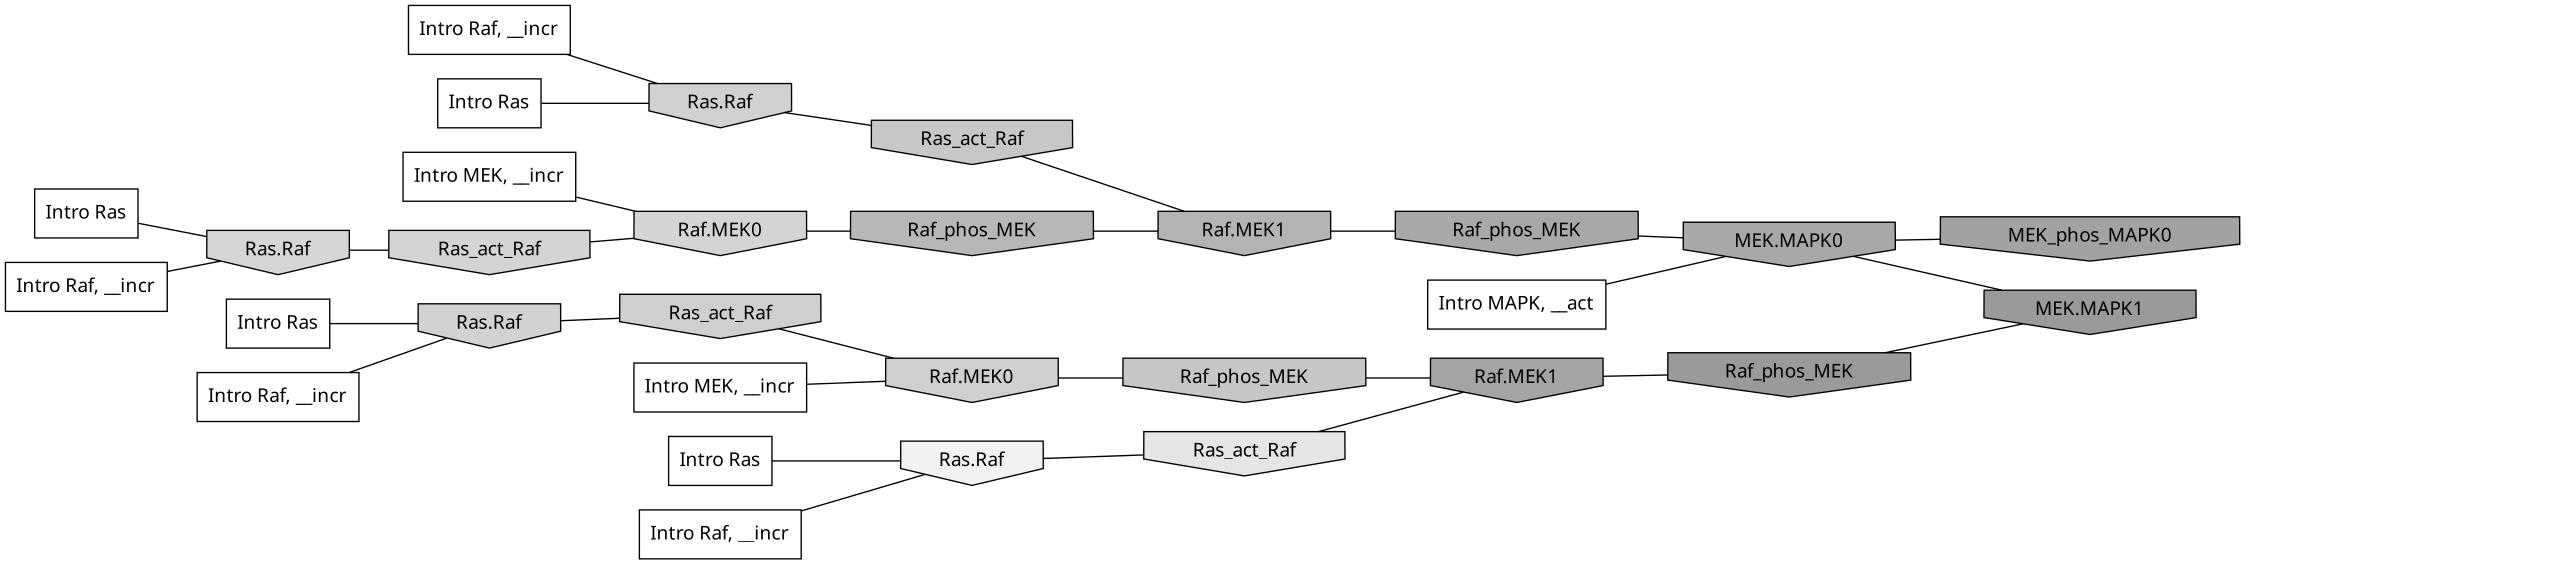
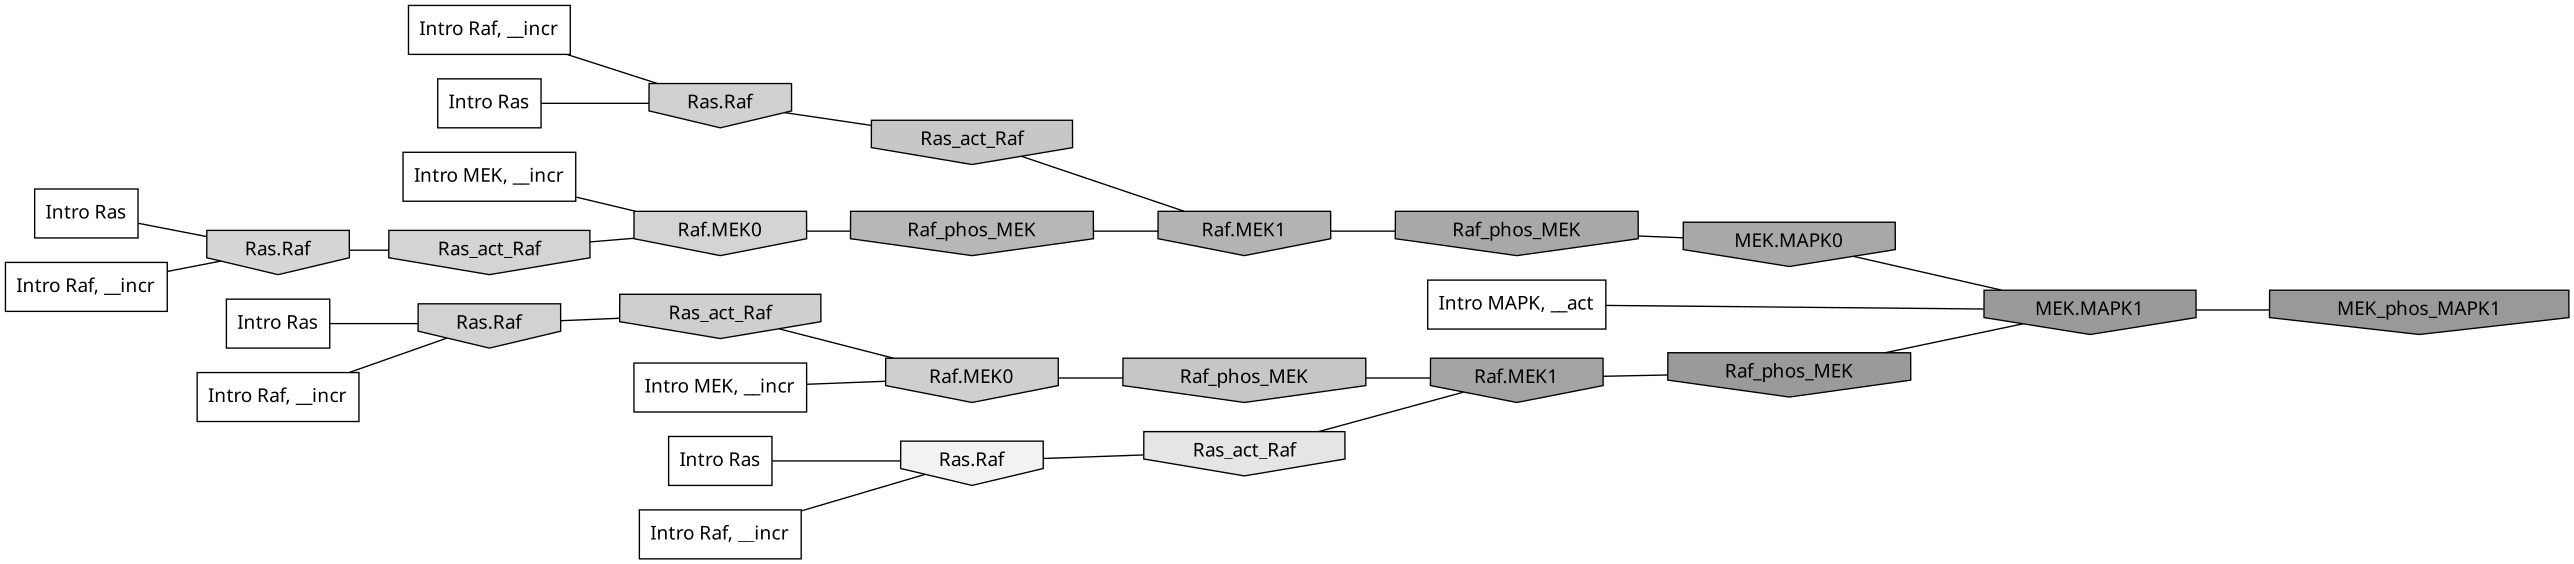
  digraph {
    rankdir=LR
    ranksep=0.30
    node [fillcolor="0.000 0.000 1.000" fontname="CMU Serif" shape=invhouse style=filled]
    edge [color="0.000 0.000 0.000" dir=none fontname="CMU Serif"]
    n1 [label="Intro Ras" shape=rectangle]
    n2 [fillcolor="0.000 0.000 0.824" label="Ras.Raf"]
    n3 [fillcolor="0.000 0.000 0.809" label=Ras_act_Raf]
    n4 [label="Intro Ras" shape=rectangle]
    n5 [fillcolor="0.000 0.000 0.947" label="Ras.Raf"]
    n6 [fillcolor="0.000 0.000 0.896" label=Ras_act_Raf]
    n7 [label="Intro Ras" shape=rectangle]
    n8 [fillcolor="0.000 0.000 0.817" label="Ras.Raf"]
    n9 [fillcolor="0.000 0.000 0.780" label=Ras_act_Raf]
    n10 [label="Intro Ras" shape=rectangle]
    n11 [fillcolor="0.000 0.000 0.838" label="Ras.Raf"]
    n12 [fillcolor="0.000 0.000 0.830" label=Ras_act_Raf]
    n13 [label="Intro Raf, __incr" shape=rectangle]
    n14 [label="Intro Raf, __incr" shape=rectangle]
    n15 [label="Intro Raf, __incr" shape=rectangle]
    n16 [label="Intro Raf, __incr" shape=rectangle]
    n17 [label="Intro MEK, __incr" shape=rectangle]
    n18 [fillcolor="0.000 0.000 0.830" label="Raf.MEK0"]
    n19 [fillcolor="0.000 0.000 0.716" label=Raf_phos_MEK]
    n20 [label="Intro MEK, __incr" shape=rectangle]
    n21 [fillcolor="0.000 0.000 0.809" label="Raf.MEK0"]
    n22 [fillcolor="0.000 0.000 0.776" label=Raf_phos_MEK]
    n23 [label="Intro MAPK, __act" shape=rectangle]
    n24 [fillcolor="0.000 0.000 0.658" label="MEK.MAPK0"]
-   n25 [fillcolor="0.000 0.000 0.636" label=MEK_phos_MAPK0]
    n26 [fillcolor="0.000 0.000 0.602" label="MEK.MAPK1"]
    n27 [fillcolor="0.000 0.000 0.642" label="Raf.MEK1"]
    n28 [fillcolor="0.000 0.000 0.602" label=Raf_phos_MEK]
    n29 [fillcolor="0.000 0.000 0.700" label="Raf.MEK1"]
    n30 [fillcolor="0.000 0.000 0.658" label=Raf_phos_MEK]
+   n31 [fillcolor="0.000 0.000 0.600" label=MEK_phos_MAPK1]
    n1 -> n2
    n2 -> n3
    n3 -> n21
    n4 -> n5
    n5 -> n6
    n6 -> n27
    n7 -> n8
    n8 -> n9
    n9 -> n29
    n10 -> n11
    n11 -> n12
    n12 -> n18
    n13 -> n11
    n14 -> n5
    n15 -> n2
    n16 -> n8
    n17 -> n18
    n18 -> n19
    n19 -> n29
    n20 -> n21
    n21 -> n22
    n22 -> n27
-   n23 -> n24
-   n24 -> n25
+   n23 -> n26
    n24 -> n26
+   n26 -> n31
    n27 -> n28
    n28 -> n26
    n29 -> n30
    n30 -> n24
  }
